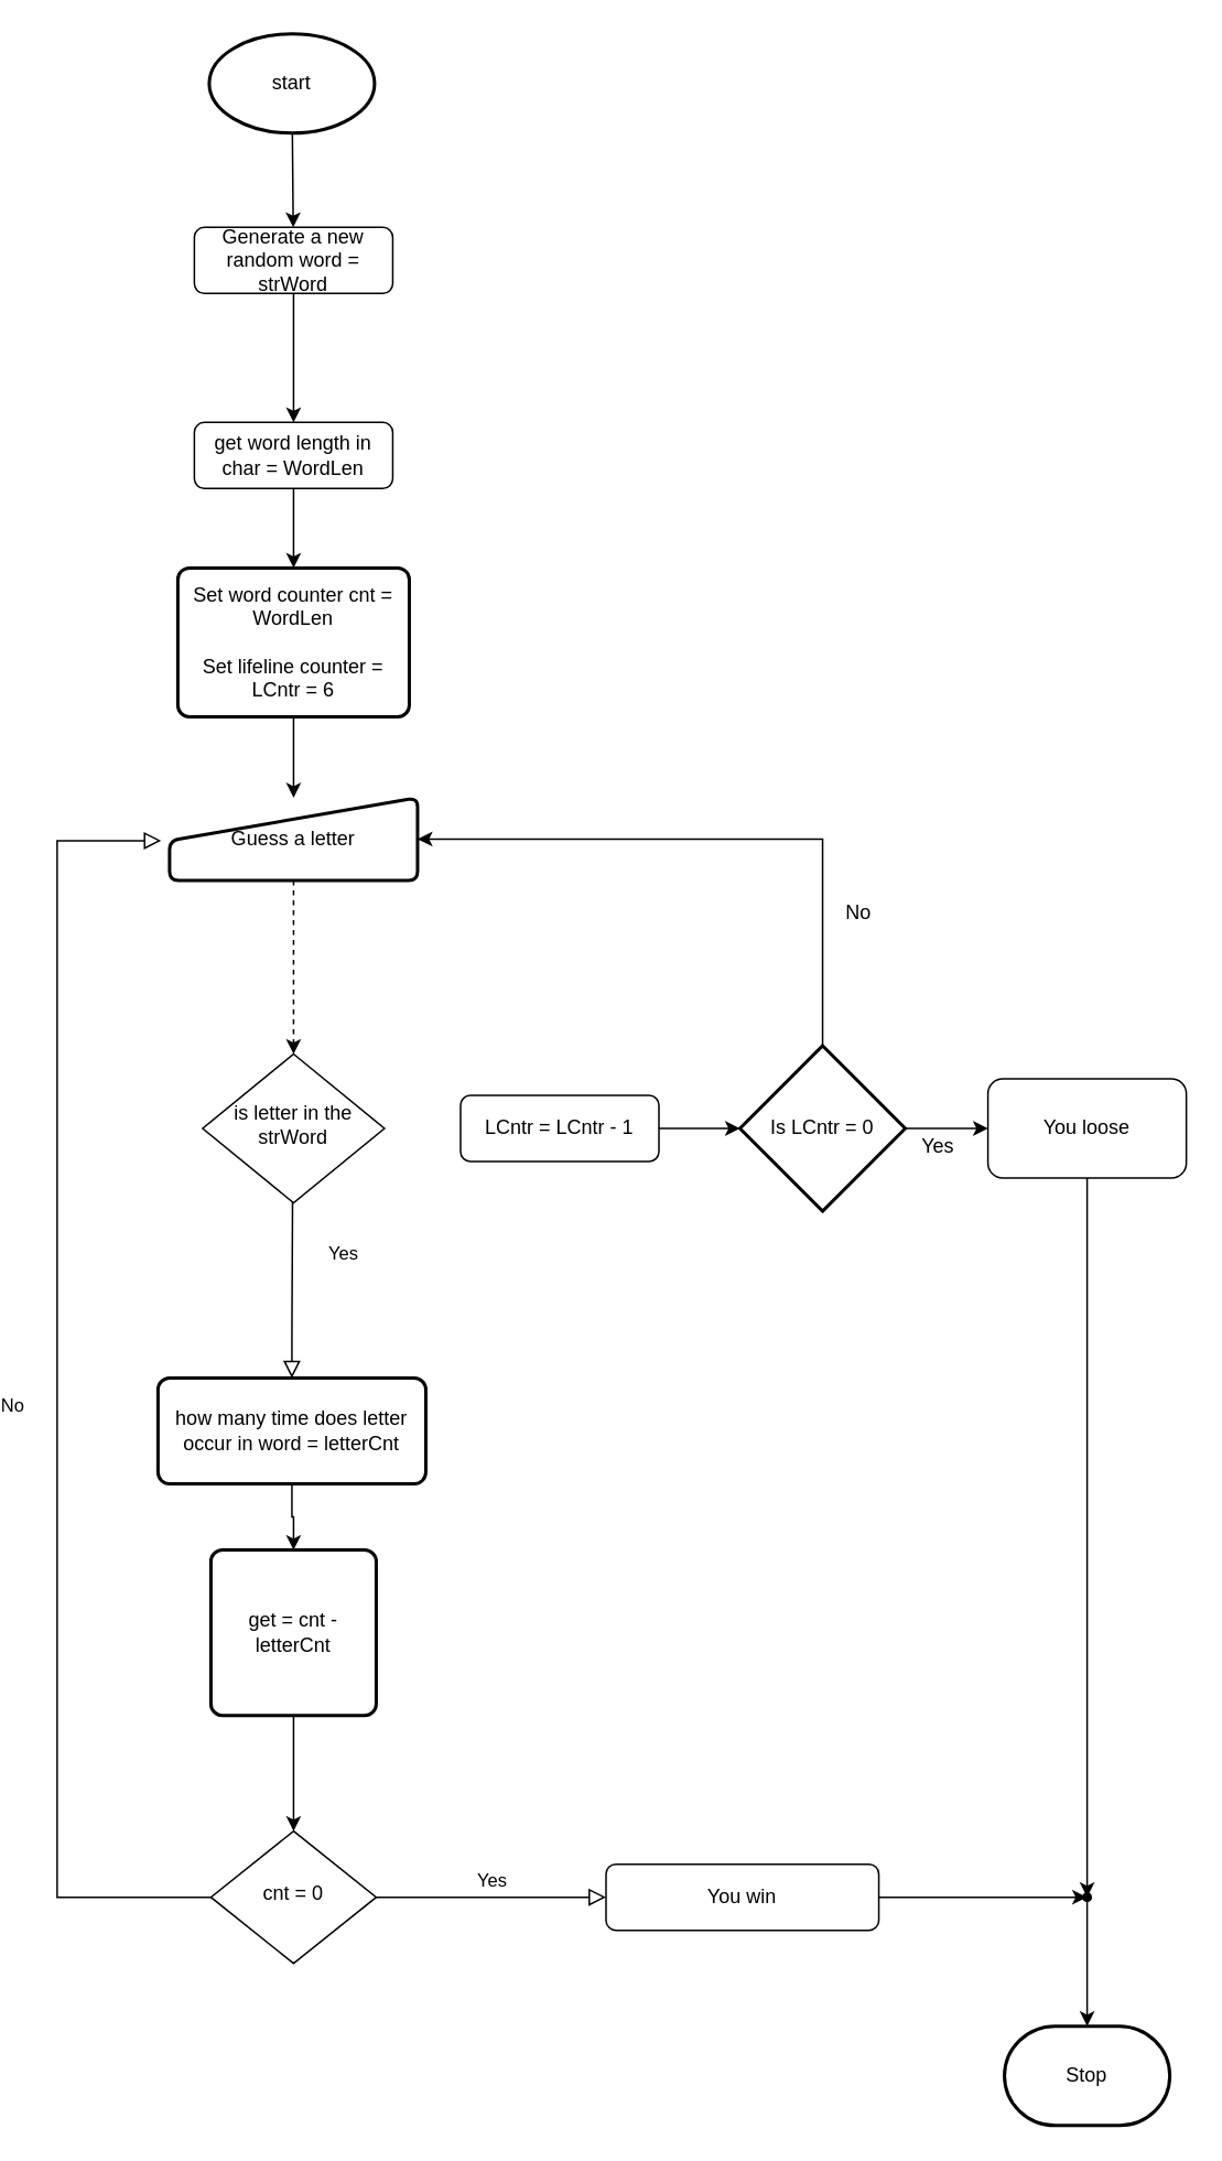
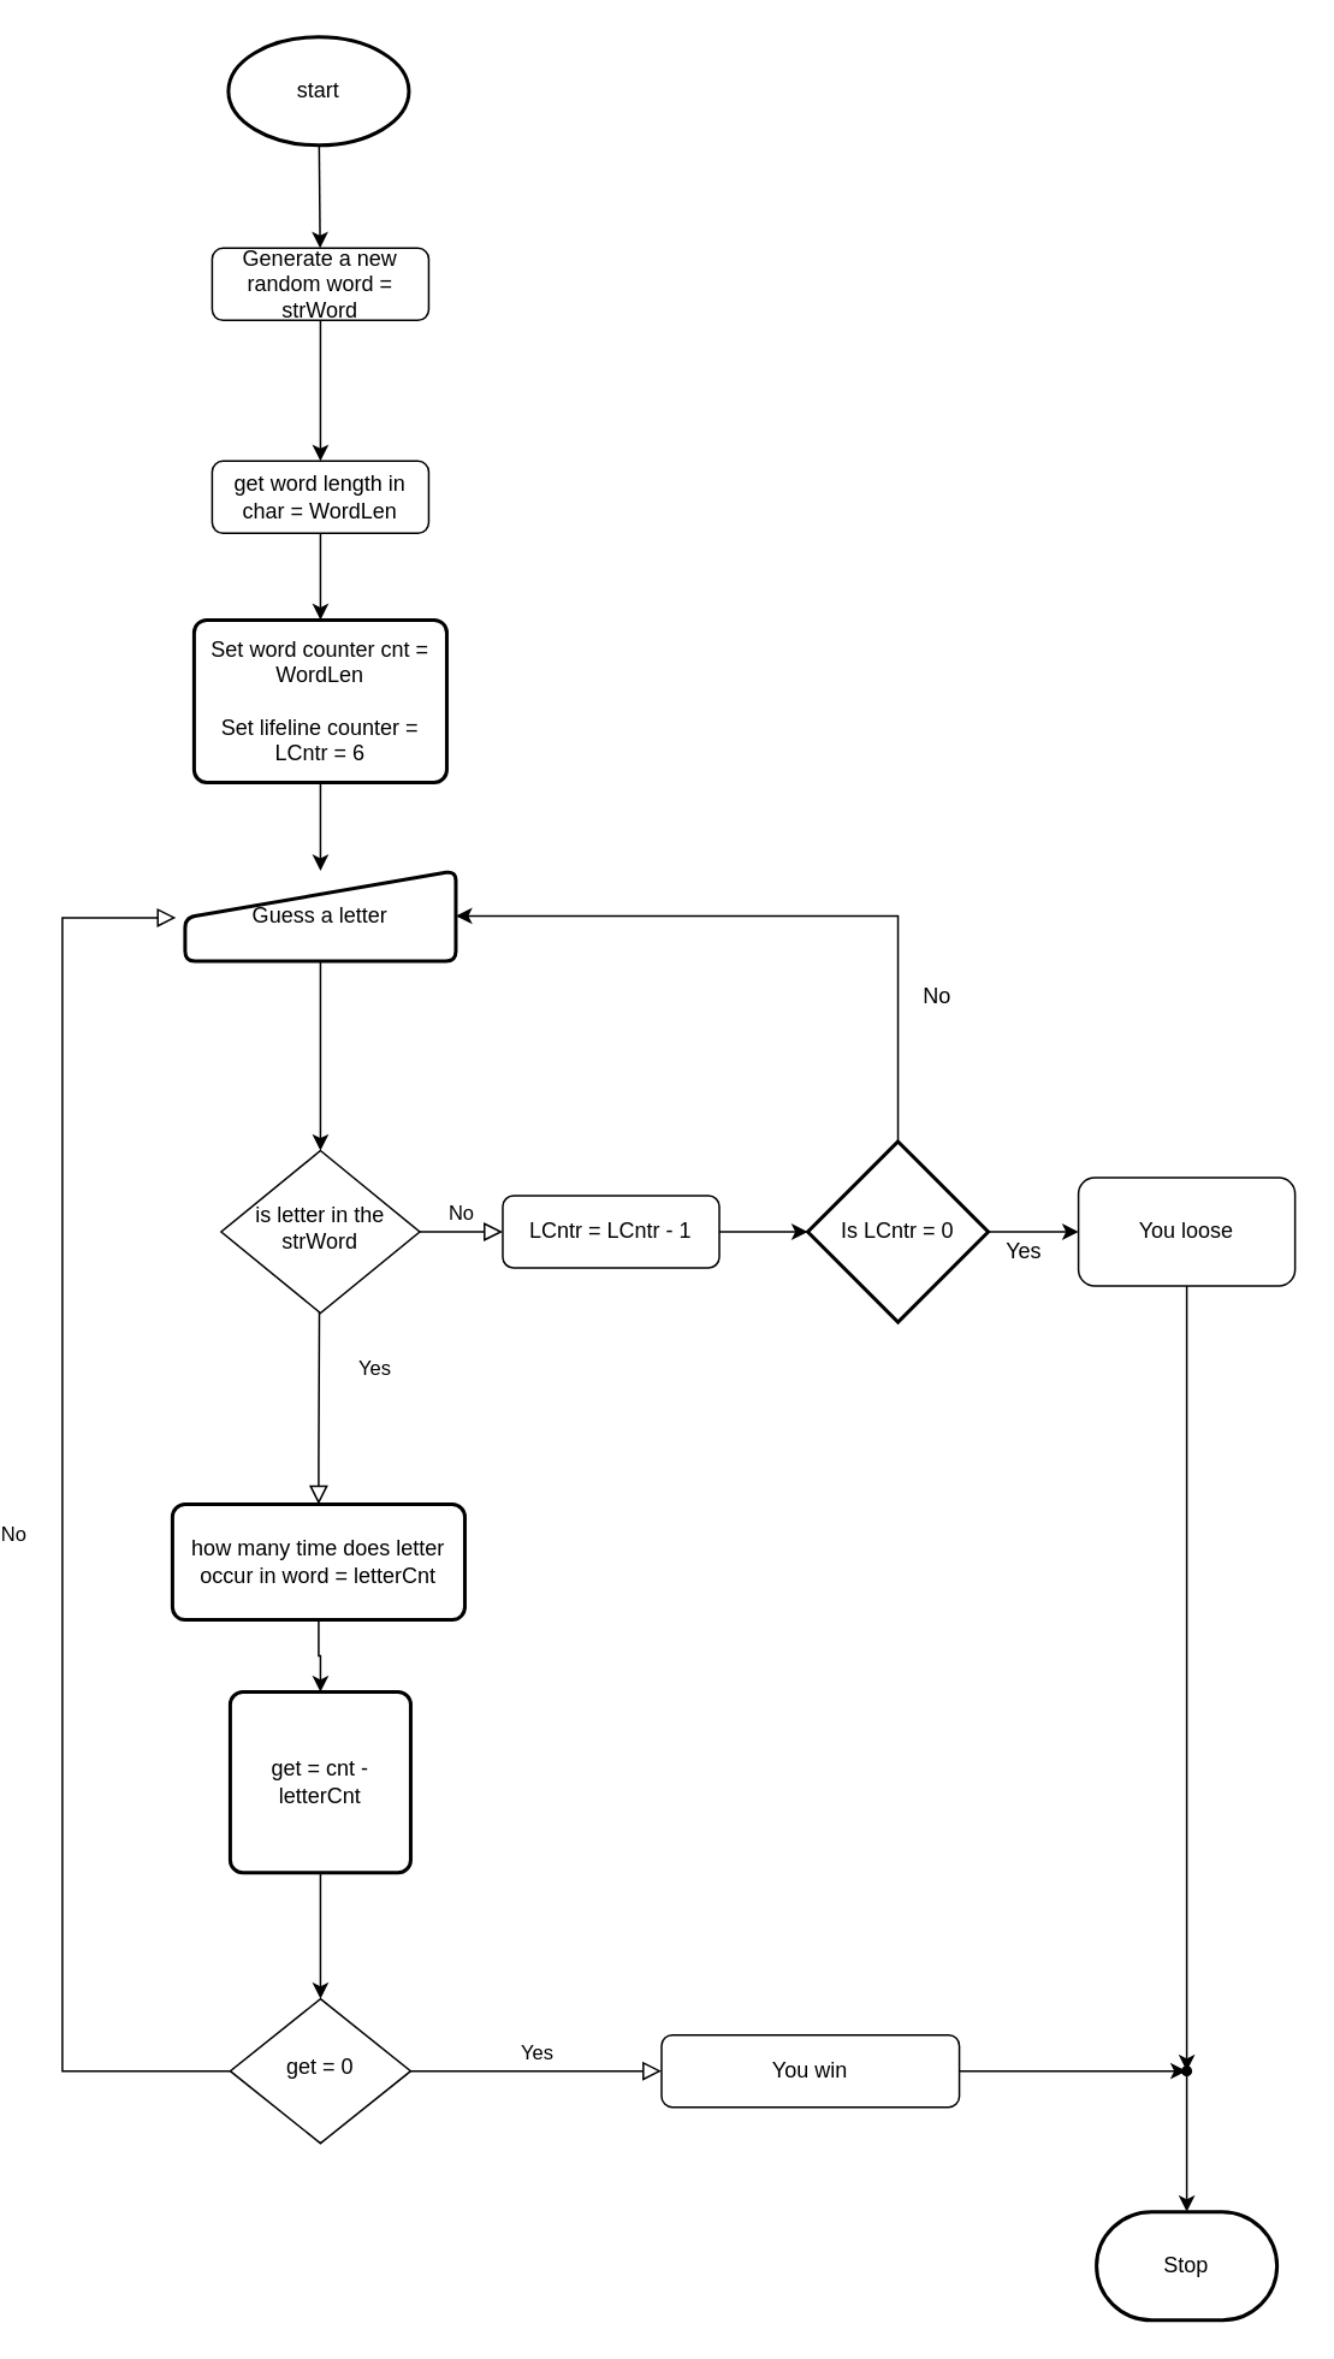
  <mxCell id="0" />
  <mxCell id="1" parent="0" />
  <mxCell id="2" value="Yes" style="rounded=0;html=1;jettySize=auto;orthogonalLoop=1;fontSize=11;endArrow=block;endFill=0;endSize=8;strokeWidth=1;shadow=0;labelBackgroundColor=none;edgeStyle=orthogonalEdgeStyle;entryX=0.5;entryY=0;entryDx=0;entryDy=0;" parent="1" target="21" edge="1"><mxGeometry x="-0.143" y="31" relative="1" as="geometry"><mxPoint as="offset" /><mxPoint x="162.5" y="702" as="sourcePoint" /><mxPoint x="163" y="807" as="targetPoint" /><Array as="points"><mxPoint x="163" y="807" /><mxPoint x="163" y="807" /></Array></mxGeometry></mxCell>
+ <mxCell id="3" value="No" style="edgeStyle=orthogonalEdgeStyle;rounded=0;html=1;jettySize=auto;orthogonalLoop=1;fontSize=11;endArrow=block;endFill=0;endSize=8;strokeWidth=1;shadow=0;labelBackgroundColor=none;" parent="1" source="4" target="6" edge="1"><mxGeometry y="10" relative="1" as="geometry"><mxPoint as="offset" /></mxGeometry></mxCell>
  <mxCell id="4" value="is letter in the strWord" style="rhombus;whiteSpace=wrap;html=1;shadow=0;fontFamily=Helvetica;fontSize=12;align=center;strokeWidth=1;spacing=6;spacingTop=-4;" parent="1" vertex="1"><mxGeometry x="108" y="637" width="110" height="90" as="geometry" /></mxCell>
  <mxCell id="5" value="" style="edgeStyle=orthogonalEdgeStyle;rounded=0;orthogonalLoop=1;jettySize=auto;html=1;" edge="1" parent="1" source="6" target="30"><mxGeometry relative="1" as="geometry" /></mxCell>
  <mxCell id="6" value="LCntr = LCntr - 1" style="rounded=1;whiteSpace=wrap;html=1;fontSize=12;glass=0;strokeWidth=1;shadow=0;" parent="1" vertex="1"><mxGeometry x="264" y="662" width="120" height="40" as="geometry" /></mxCell>
  <mxCell id="7" value="No" style="rounded=0;html=1;jettySize=auto;orthogonalLoop=1;fontSize=11;endArrow=block;endFill=0;endSize=8;strokeWidth=1;shadow=0;labelBackgroundColor=none;edgeStyle=orthogonalEdgeStyle;entryX=0;entryY=0.75;entryDx=0;entryDy=0;exitX=0;exitY=0.5;exitDx=0;exitDy=0;" parent="1" source="9" edge="1"><mxGeometry x="-0.019" y="27" relative="1" as="geometry"><mxPoint as="offset" /><mxPoint x="113" y="1133" as="sourcePoint" /><mxPoint x="83" y="508" as="targetPoint" /><Array as="points"><mxPoint x="20" y="1147" /><mxPoint x="20" y="508" /></Array></mxGeometry></mxCell>
  <mxCell id="8" value="Yes" style="edgeStyle=orthogonalEdgeStyle;rounded=0;html=1;jettySize=auto;orthogonalLoop=1;fontSize=11;endArrow=block;endFill=0;endSize=8;strokeWidth=1;shadow=0;labelBackgroundColor=none;" parent="1" source="9" target="11" edge="1"><mxGeometry y="10" relative="1" as="geometry"><mxPoint as="offset" /></mxGeometry></mxCell>
- <mxCell id="9" value="cnt = 0" style="rhombus;whiteSpace=wrap;html=1;shadow=0;fontFamily=Helvetica;fontSize=12;align=center;strokeWidth=1;spacing=6;spacingTop=-4;" parent="1" vertex="1"><mxGeometry x="113" y="1107" width="100" height="80" as="geometry" /></mxCell>
+ <mxCell id="9" value="get = 0" style="rhombus;whiteSpace=wrap;html=1;shadow=0;fontFamily=Helvetica;fontSize=12;align=center;strokeWidth=1;spacing=6;spacingTop=-4;" parent="1" vertex="1"><mxGeometry x="113" y="1107" width="100" height="80" as="geometry" /></mxCell>
  <mxCell id="10" value="" style="edgeStyle=orthogonalEdgeStyle;rounded=0;orthogonalLoop=1;jettySize=auto;html=1;" edge="1" parent="1" source="11" target="33"><mxGeometry relative="1" as="geometry" /></mxCell>
  <mxCell id="11" value="You win" style="rounded=1;whiteSpace=wrap;html=1;fontSize=12;glass=0;strokeWidth=1;shadow=0;" parent="1" vertex="1"><mxGeometry x="352" y="1127" width="165" height="40" as="geometry" /></mxCell>
  <mxCell id="12" value="" style="edgeStyle=orthogonalEdgeStyle;rounded=0;orthogonalLoop=1;jettySize=auto;html=1;" edge="1" parent="1" source="13" target="15"><mxGeometry relative="1" as="geometry" /></mxCell>
  <mxCell id="13" value="Generate a new random word = strWord" style="whiteSpace=wrap;html=1;rounded=1;glass=0;strokeWidth=1;shadow=0;" vertex="1" parent="1"><mxGeometry x="103" y="137" width="120" height="40" as="geometry" /></mxCell>
  <mxCell id="14" value="" style="edgeStyle=orthogonalEdgeStyle;rounded=0;orthogonalLoop=1;jettySize=auto;html=1;" edge="1" parent="1" source="15" target="23"><mxGeometry relative="1" as="geometry" /></mxCell>
  <mxCell id="15" value="get word length in char = WordLen" style="rounded=1;whiteSpace=wrap;html=1;fontSize=12;glass=0;strokeWidth=1;shadow=0;" vertex="1" parent="1"><mxGeometry x="103" y="255" width="120" height="40" as="geometry" /></mxCell>
  <mxCell id="16" value="" style="rounded=0;orthogonalLoop=1;jettySize=auto;html=1;" edge="1" parent="1" source="17" target="13"><mxGeometry relative="1" as="geometry" /></mxCell>
  <mxCell id="17" value="start" style="strokeWidth=2;html=1;shape=mxgraph.flowchart.start_1;whiteSpace=wrap;" vertex="1" parent="1"><mxGeometry x="112" y="20" width="100" height="60" as="geometry" /></mxCell>
- <mxCell id="18" style="edgeStyle=orthogonalEdgeStyle;rounded=0;orthogonalLoop=1;jettySize=auto;html=1;exitX=0.5;exitY=1;exitDx=0;exitDy=0;entryX=0.5;entryY=0;entryDx=0;entryDy=0;dashed=1;" edge="1" parent="1" source="19" target="4"><mxGeometry relative="1" as="geometry" /></mxCell>
+ <mxCell id="18" style="edgeStyle=orthogonalEdgeStyle;rounded=0;orthogonalLoop=1;jettySize=auto;html=1;exitX=0.5;exitY=1;exitDx=0;exitDy=0;entryX=0.5;entryY=0;entryDx=0;entryDy=0;" edge="1" parent="1" source="19" target="4"><mxGeometry relative="1" as="geometry" /></mxCell>
  <mxCell id="19" value="Guess a letter" style="html=1;strokeWidth=2;shape=manualInput;whiteSpace=wrap;rounded=1;size=26;arcSize=11;" vertex="1" parent="1"><mxGeometry x="88" y="482" width="150" height="50" as="geometry" /></mxCell>
  <mxCell id="20" style="edgeStyle=orthogonalEdgeStyle;rounded=0;orthogonalLoop=1;jettySize=auto;html=1;exitX=0.5;exitY=1;exitDx=0;exitDy=0;entryX=0.5;entryY=0;entryDx=0;entryDy=0;" edge="1" parent="1" source="21" target="25"><mxGeometry relative="1" as="geometry" /></mxCell>
  <mxCell id="21" value="how many time does letter occur in word = letterCnt" style="rounded=1;whiteSpace=wrap;html=1;absoluteArcSize=1;arcSize=14;strokeWidth=2;" vertex="1" parent="1"><mxGeometry x="81" y="833" width="162" height="64" as="geometry" /></mxCell>
  <mxCell id="22" style="edgeStyle=orthogonalEdgeStyle;rounded=0;orthogonalLoop=1;jettySize=auto;html=1;exitX=0.5;exitY=1;exitDx=0;exitDy=0;entryX=0.5;entryY=0;entryDx=0;entryDy=0;" edge="1" parent="1" source="23" target="19"><mxGeometry relative="1" as="geometry" /></mxCell>
  <mxCell id="23" value="Set word counter cnt = WordLen&lt;br&gt;&lt;br&gt;Set lifeline counter = LCntr = 6" style="rounded=1;whiteSpace=wrap;html=1;absoluteArcSize=1;arcSize=14;strokeWidth=2;" vertex="1" parent="1"><mxGeometry x="93" y="343" width="140" height="90" as="geometry" /></mxCell>
  <mxCell id="24" style="edgeStyle=orthogonalEdgeStyle;rounded=0;orthogonalLoop=1;jettySize=auto;html=1;exitX=0.5;exitY=1;exitDx=0;exitDy=0;entryX=0.5;entryY=0;entryDx=0;entryDy=0;" edge="1" parent="1" source="25" target="9"><mxGeometry relative="1" as="geometry" /></mxCell>
  <mxCell id="25" value="get = cnt - letterCnt" style="rounded=1;whiteSpace=wrap;html=1;absoluteArcSize=1;arcSize=14;strokeWidth=2;" vertex="1" parent="1"><mxGeometry x="113" y="937" width="100" height="100" as="geometry" /></mxCell>
  <mxCell id="26" style="edgeStyle=orthogonalEdgeStyle;rounded=0;orthogonalLoop=1;jettySize=auto;html=1;entryX=1;entryY=0.5;entryDx=0;entryDy=0;exitX=0.5;exitY=0;exitDx=0;exitDy=0;exitPerimeter=0;textDirection=ltr;" edge="1" parent="1" source="30" target="19"><mxGeometry relative="1" as="geometry"><mxPoint x="256.23" y="496.58" as="targetPoint" /><mxPoint x="643" y="648" as="sourcePoint" /><Array as="points"><mxPoint x="483" y="507" /></Array></mxGeometry></mxCell>
  <mxCell id="27" value="" style="edgeStyle=orthogonalEdgeStyle;rounded=0;orthogonalLoop=1;jettySize=auto;html=1;" edge="1" parent="1" source="33" target="31"><mxGeometry relative="1" as="geometry" /></mxCell>
  <mxCell id="28" value="You loose" style="whiteSpace=wrap;html=1;rounded=1;glass=0;strokeWidth=1;shadow=0;" vertex="1" parent="1"><mxGeometry x="583" y="652" width="120" height="60" as="geometry" /></mxCell>
  <mxCell id="29" value="" style="edgeStyle=orthogonalEdgeStyle;rounded=0;orthogonalLoop=1;jettySize=auto;html=1;" edge="1" parent="1" source="30" target="28"><mxGeometry relative="1" as="geometry" /></mxCell>
  <mxCell id="30" value="Is LCntr = 0" style="strokeWidth=2;html=1;shape=mxgraph.flowchart.decision;whiteSpace=wrap;" vertex="1" parent="1"><mxGeometry x="433" y="632" width="100" height="100" as="geometry" /></mxCell>
  <mxCell id="31" value="Stop" style="strokeWidth=2;html=1;shape=mxgraph.flowchart.terminator;whiteSpace=wrap;" vertex="1" parent="1"><mxGeometry x="593" y="1225" width="100" height="60" as="geometry" /></mxCell>
  <mxCell id="32" value="" style="edgeStyle=orthogonalEdgeStyle;rounded=0;orthogonalLoop=1;jettySize=auto;html=1;" edge="1" parent="1" source="28" target="33"><mxGeometry relative="1" as="geometry"><mxPoint x="643" y="712" as="sourcePoint" /><mxPoint x="643" y="1225" as="targetPoint" /></mxGeometry></mxCell>
  <mxCell id="33" value="" style="shape=waypoint;sketch=0;size=6;pointerEvents=1;points=[];fillColor=default;resizable=0;rotatable=0;perimeter=centerPerimeter;snapToPoint=1;rounded=1;glass=0;strokeWidth=1;shadow=0;" vertex="1" parent="1"><mxGeometry x="633" y="1137" width="20" height="20" as="geometry" /></mxCell>
  <mxCell id="34" value="No" style="text;strokeColor=none;align=center;fillColor=none;html=1;verticalAlign=middle;whiteSpace=wrap;rounded=0;" vertex="1" parent="1"><mxGeometry x="475" y="537" width="60" height="30" as="geometry" /></mxCell>
  <mxCell id="35" value="Yes" style="text;strokeColor=none;align=center;fillColor=none;html=1;verticalAlign=middle;whiteSpace=wrap;rounded=0;" vertex="1" parent="1"><mxGeometry x="523" y="678" width="60" height="30" as="geometry" /></mxCell>
